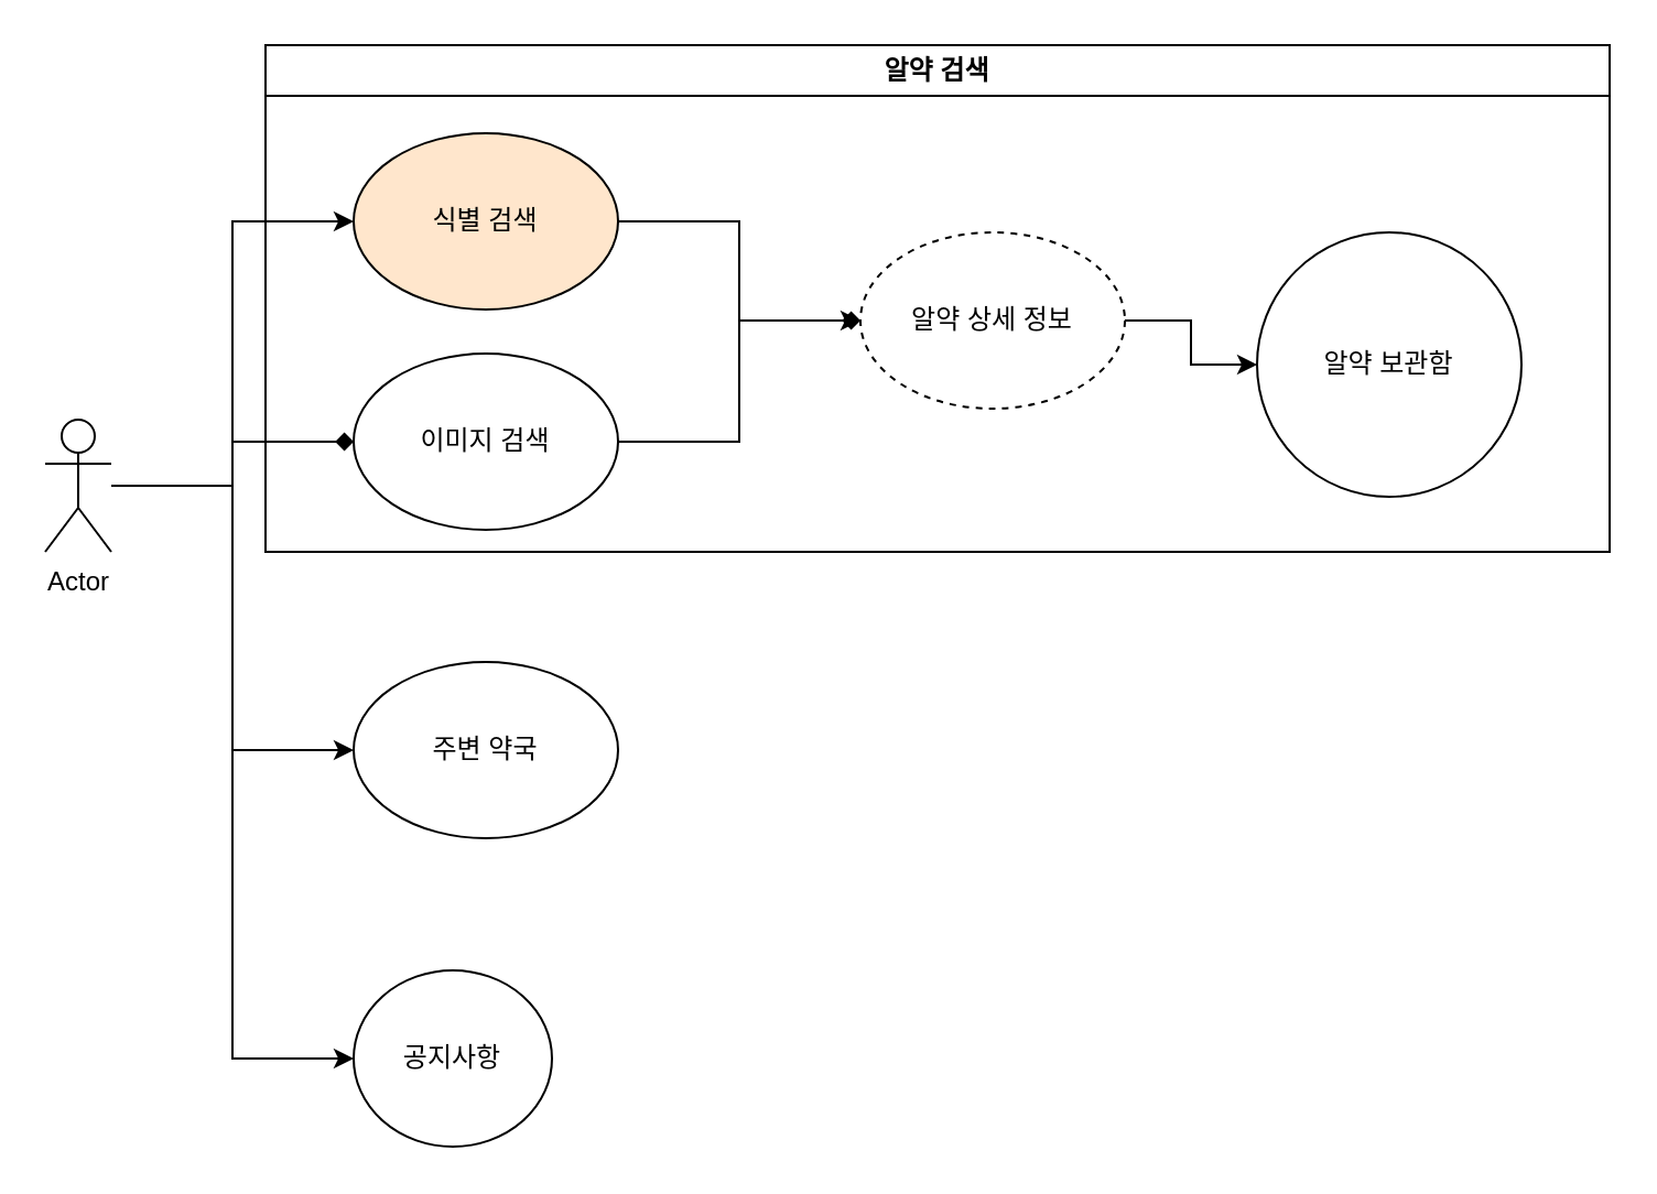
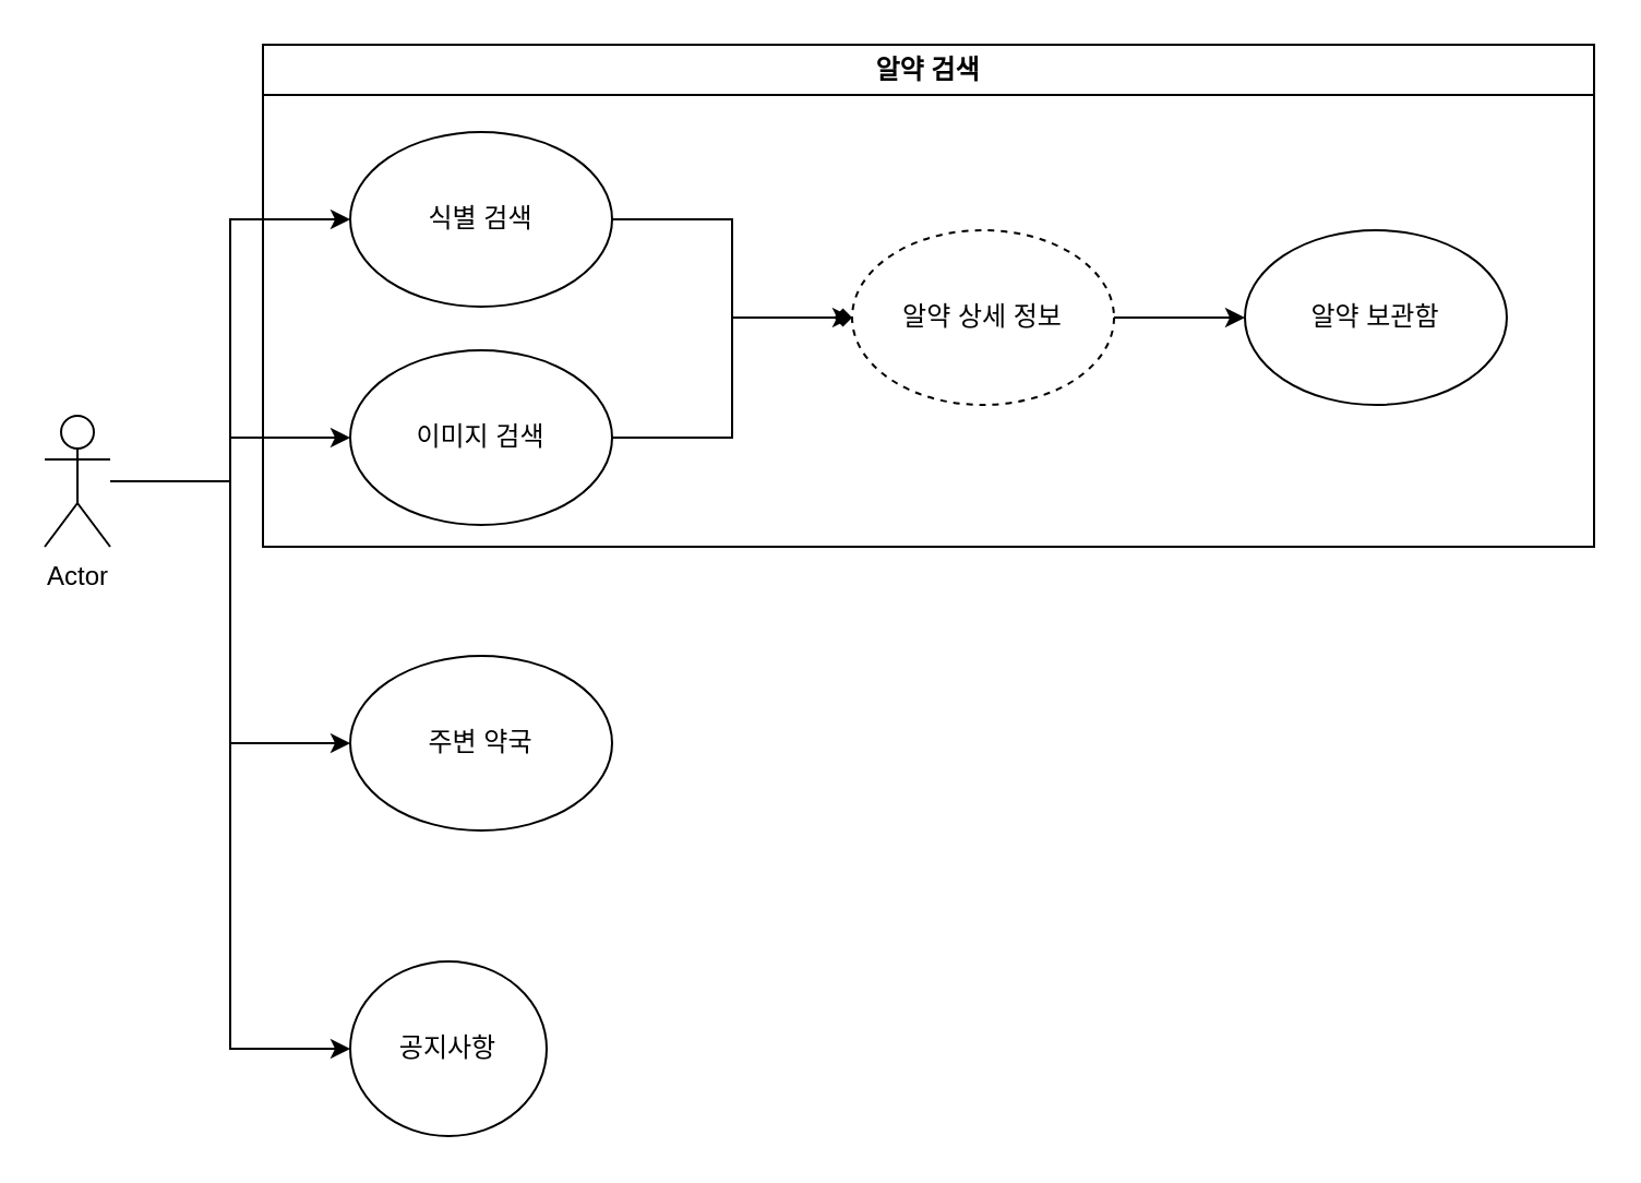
  <mxCell id="0" />
  <mxCell id="1" parent="0" />
  <mxCell id="2" style="edgeStyle=orthogonalEdgeStyle;rounded=0;orthogonalLoop=1;jettySize=auto;html=1;entryX=0;entryY=0.5;entryDx=0;entryDy=0;" parent="1" source="6" target="7" edge="1"><mxGeometry relative="1" as="geometry" /></mxCell>
  <mxCell id="3" style="edgeStyle=orthogonalEdgeStyle;rounded=0;orthogonalLoop=1;jettySize=auto;html=1;entryX=0;entryY=0.5;entryDx=0;entryDy=0;" parent="1" source="6" target="8" edge="1"><mxGeometry relative="1" as="geometry" /></mxCell>
  <mxCell id="4" style="edgeStyle=orthogonalEdgeStyle;rounded=0;orthogonalLoop=1;jettySize=auto;html=1;entryX=0;entryY=0.5;entryDx=0;entryDy=0;" parent="1" source="6" target="11" edge="1"><mxGeometry relative="1" as="geometry" /></mxCell>
- <mxCell id="5" style="edgeStyle=orthogonalEdgeStyle;rounded=0;orthogonalLoop=1;jettySize=auto;html=1;entryX=0;entryY=0.5;entryDx=0;entryDy=0;endArrow=diamond;" parent="1" source="6" target="13" edge="1"><mxGeometry relative="1" as="geometry" /></mxCell>
+ <mxCell id="5" style="edgeStyle=orthogonalEdgeStyle;rounded=0;orthogonalLoop=1;jettySize=auto;html=1;entryX=0;entryY=0.5;entryDx=0;entryDy=0;" parent="1" source="6" target="13" edge="1"><mxGeometry relative="1" as="geometry" /></mxCell>
  <mxCell id="6" value="Actor" style="shape=umlActor;verticalLabelPosition=bottom;verticalAlign=top;html=1;outlineConnect=0;" parent="1" vertex="1"><mxGeometry x="20" y="190" width="30" height="60" as="geometry" /></mxCell>
  <mxCell id="7" value="주변 약국" style="ellipse;whiteSpace=wrap;html=1;" parent="1" vertex="1"><mxGeometry x="160" y="300" width="120" height="80" as="geometry" /></mxCell>
  <mxCell id="8" value="공지사항" style="ellipse;whiteSpace=wrap;html=1;" parent="1" vertex="1"><mxGeometry x="160" y="440" width="90" height="80" as="geometry" /></mxCell>
  <mxCell id="9" value="알약 검색" style="swimlane;whiteSpace=wrap;html=1;" parent="1" vertex="1"><mxGeometry x="120" y="20" width="610" height="230" as="geometry" /></mxCell>
  <mxCell id="10" style="edgeStyle=orthogonalEdgeStyle;rounded=0;orthogonalLoop=1;jettySize=auto;html=1;endArrow=diamond;" parent="9" source="11" target="15" edge="1"><mxGeometry relative="1" as="geometry" /></mxCell>
- <mxCell id="11" value="식별 검색" style="ellipse;whiteSpace=wrap;html=1;fillColor=#ffe6cc;" parent="9" vertex="1"><mxGeometry x="40" y="40" width="120" height="80" as="geometry" /></mxCell>
+ <mxCell id="11" value="식별 검색" style="ellipse;whiteSpace=wrap;html=1;" parent="9" vertex="1"><mxGeometry x="40" y="40" width="120" height="80" as="geometry" /></mxCell>
  <mxCell id="12" style="edgeStyle=orthogonalEdgeStyle;rounded=0;orthogonalLoop=1;jettySize=auto;html=1;entryX=0;entryY=0.5;entryDx=0;entryDy=0;" parent="9" source="13" target="15" edge="1"><mxGeometry relative="1" as="geometry" /></mxCell>
  <mxCell id="13" value="이미지 검색" style="ellipse;whiteSpace=wrap;html=1;" parent="9" vertex="1"><mxGeometry x="40" y="140" width="120" height="80" as="geometry" /></mxCell>
  <mxCell id="14" value="" style="edgeStyle=orthogonalEdgeStyle;rounded=0;orthogonalLoop=1;jettySize=auto;html=1;" parent="9" source="15" target="16" edge="1"><mxGeometry relative="1" as="geometry" /></mxCell>
  <mxCell id="15" value="알약 상세 정보" style="ellipse;whiteSpace=wrap;html=1;dashed=1;" parent="9" vertex="1"><mxGeometry x="270" y="85" width="120" height="80" as="geometry" /></mxCell>
- <mxCell id="16" value="알약 보관함" style="ellipse;whiteSpace=wrap;html=1;" parent="9" vertex="1"><mxGeometry x="450" y="85" width="120" height="120" as="geometry" /></mxCell>
+ <mxCell id="16" value="알약 보관함" style="ellipse;whiteSpace=wrap;html=1;" parent="9" vertex="1"><mxGeometry x="450" y="85" width="120" height="80" as="geometry" /></mxCell>
